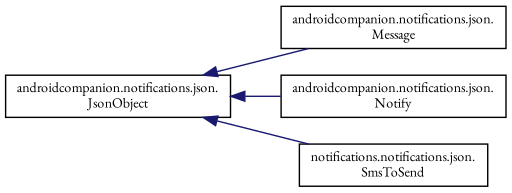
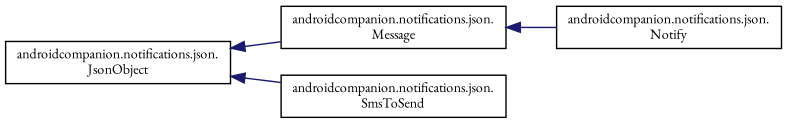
  digraph {
    fontname="EB Garamond"
    rankdir=LR
    node [color=black fillcolor=white fontname="EB Garamond" fontsize=10 shape=record style=filled]
    edge [color=midnightblue dir=back fontname="EB Garamond" fontsize=10 labelfontname=Helvetica labelfontsize=10 style=solid]
    n1 [height=0.2 label="androidcompanion.notifications.json.\lJsonObject" width=0.4]
    n2 [height=0.2 label="androidcompanion.notifications.json.\lMessage" width=0.4]
    n3 [height=0.2 label="androidcompanion.notifications.json.\lNotify" width=0.4]
-   n4 [height=0.2 label="notifications.notifications.json.\lSmsToSend" width=0.4]
+   n4 [height=0.2 label="androidcompanion.notifications.json.\lSmsToSend" width=0.4]
    n1 -> n2
-   n1 -> n3
+   n2 -> n3
    n1 -> n4
  }
